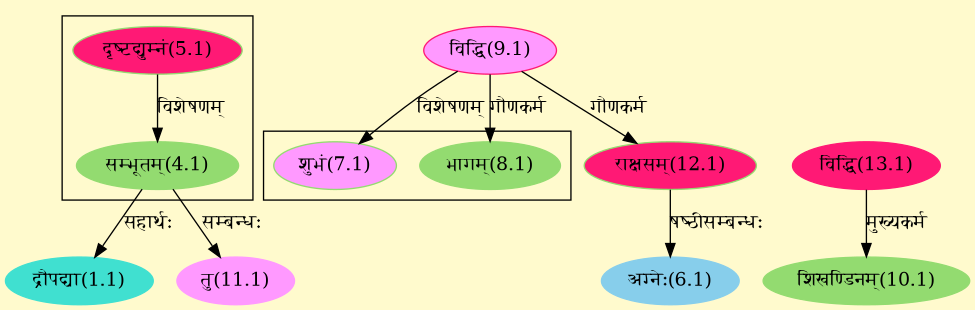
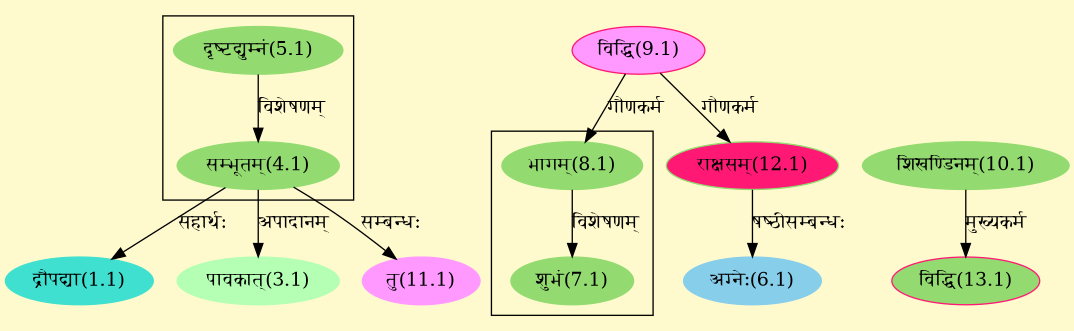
  digraph {
    bgcolor=lemonchiffon1
    compound=true
    rankdir=BT
    node [color="#93DB70" style=filled]
    edge [dir=back]
    n1 [label="सम्भूतम्(4.1)"]
-   n2 [label="दृष्टद्युम्नं(5.1)" fillcolor="#FF1975"]
-   n3 [label="शुभं(7.1)" fillcolor="#FF99FF"]
+   n2 [label="दृष्टद्युम्नं(5.1)"]
+   n3 [label="शुभं(7.1)"]
    n4 [label="भागम्(8.1)"]
    n5 [color="#FF1975" fillcolor="#FF99FF" label="विद्धि(9.1)"]
    n6 [color="#40E0D0" label="द्रौपद्या(1.1)"]
+   n7 [color="#B4FFB4" label="पावकात्(3.1)"]
    n8 [color="#87CEEB" label="अग्नेः(6.1)"]
    n9 [fillcolor="#FF1975" label="राक्षसम्(12.1)"]
    n10 [label="शिखण्डिनम्(10.1)"]
-   n11 [color="#FF1975" label="विद्धि(13.1)"]
+   n11 [color="#FF1975" label="विद्धि(13.1)" fillcolor="#93DB70"]
    n12 [color="#FF99FF" label="तु(11.1)"]
    subgraph cluster_1 {
      n1
      n2
    }
    subgraph cluster_2 {
      n3
      n4
    }
    n1 -> n2 [label="विशेषणम्"]
-   n3 -> n5 [label="विशेषणम्"]
+   n3 -> n4 [label="विशेषणम्"]
    n4 -> n5 [label="गौणकर्म"]
    n6 -> n1 [label="सहार्थः"]
+   n7 -> n1 [label="अपादानम्"]
    n8 -> n9 [label="षष्ठीसम्बन्धः"]
    n9 -> n5 [label="गौणकर्म"]
-   n10 -> n11 [label="मुख्यकर्म"]
+   n11 -> n10 [label="मुख्यकर्म"]
    n12 -> n1 [label="सम्बन्धः"]
  }
